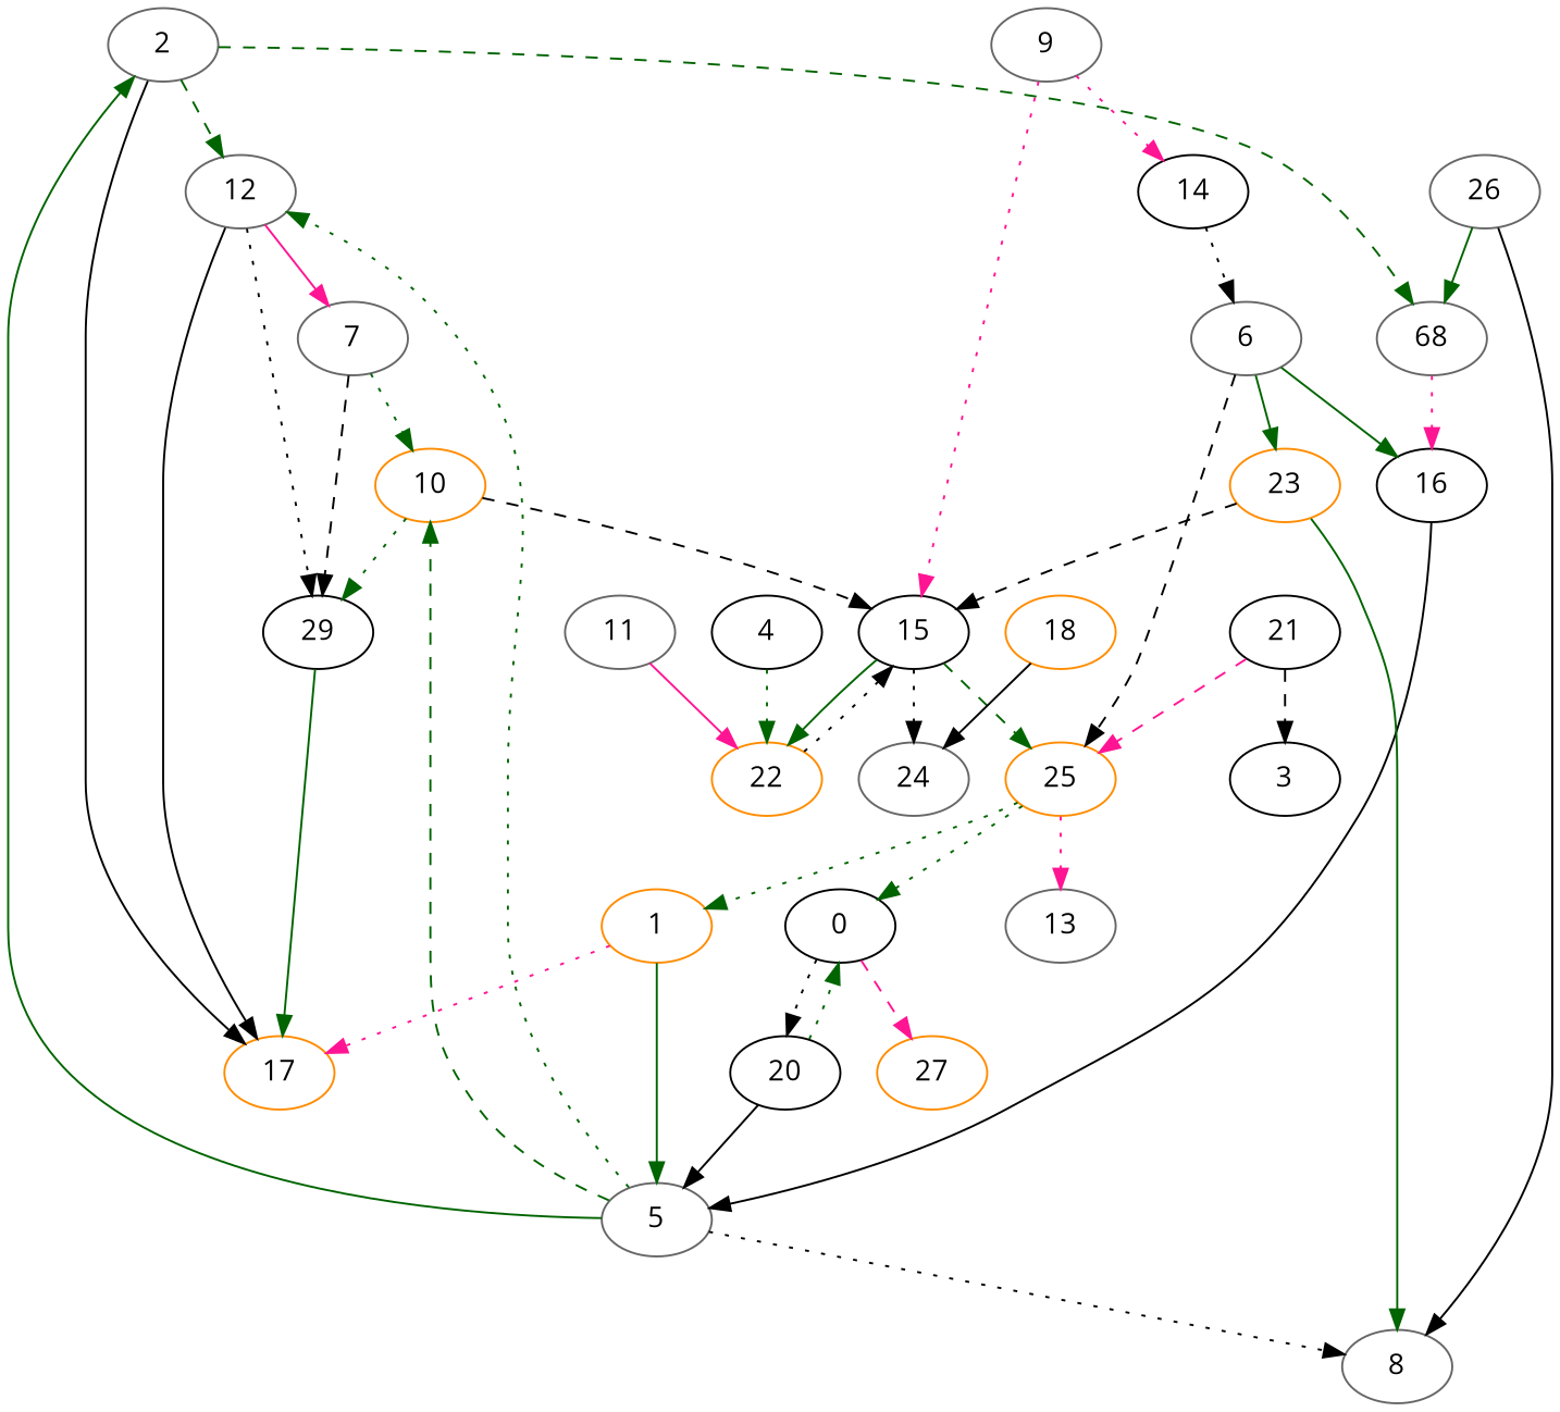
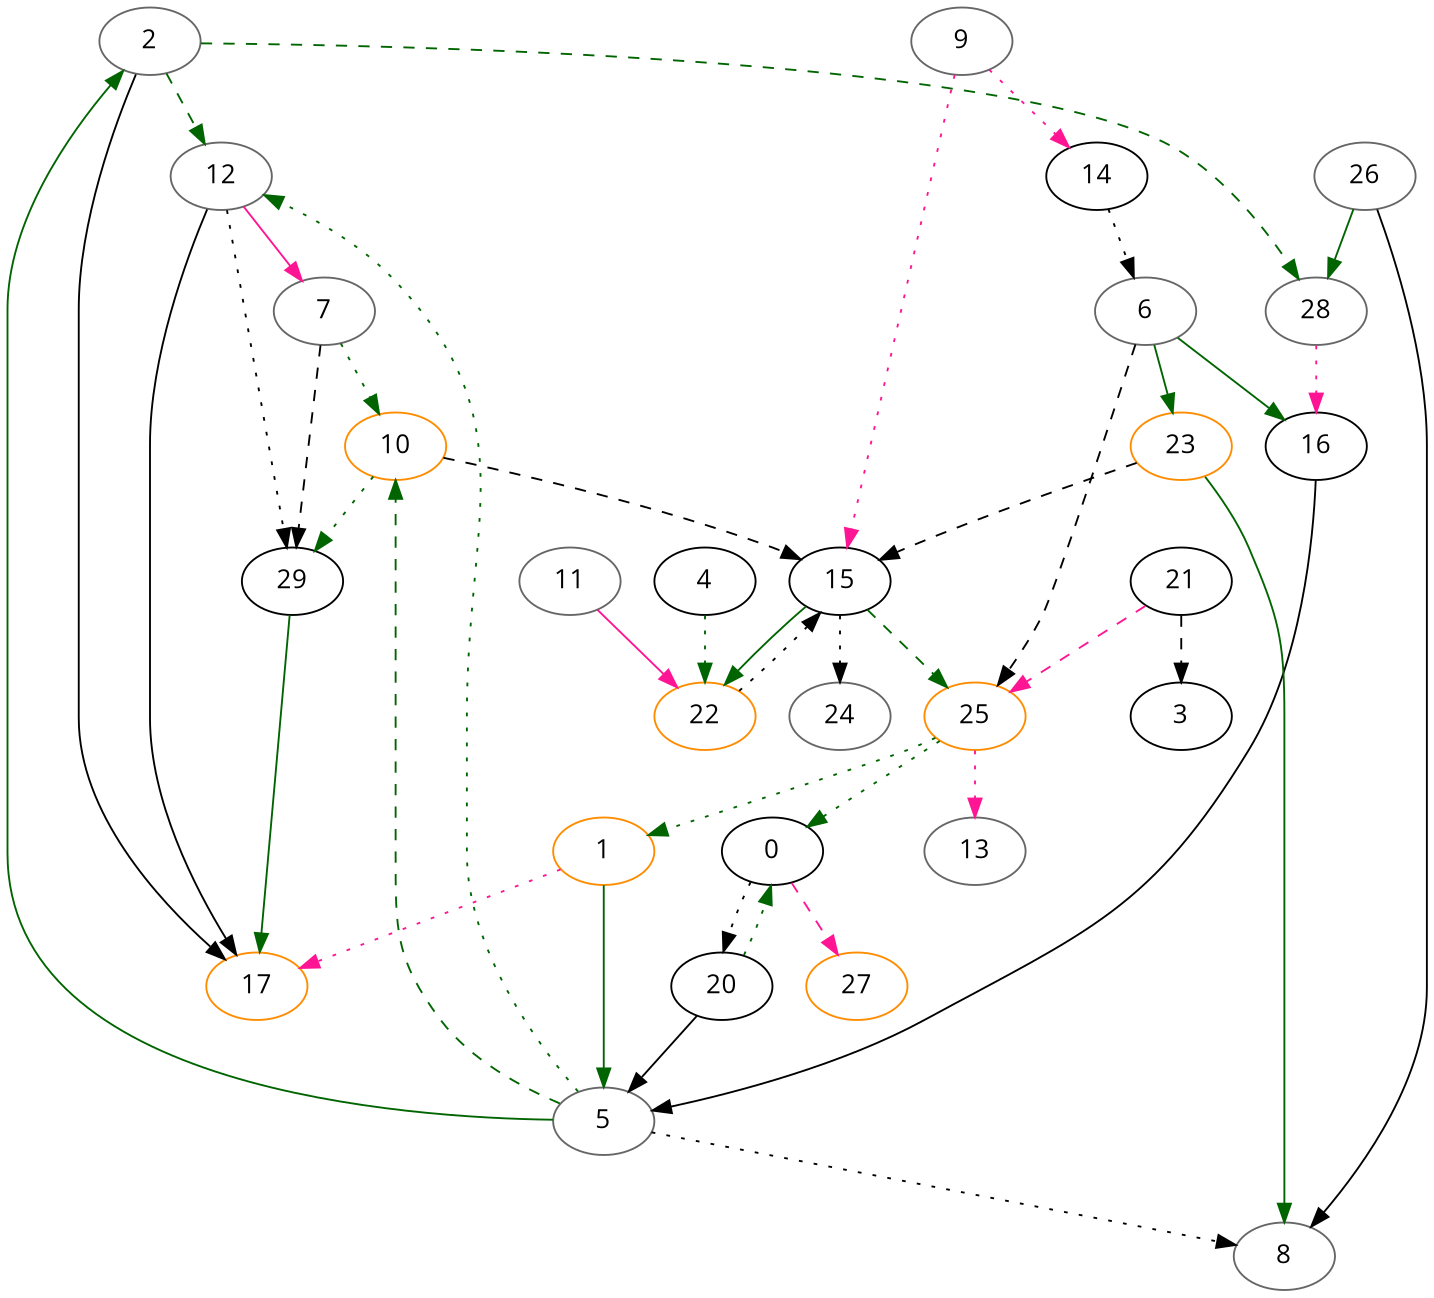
  digraph {
    fontname="Open Sans"
    node [color=gray40 fontname="Open Sans"]
    edge [color=darkgreen fontname="Open Sans" style=dotted]
    29 [color=black]
    17 [color=darkorange]
    10 [color=darkorange]
    15 [color=black]
    22 [color=darkorange]
    25 [color=darkorange]
    24
    5
    2
    12
    8
    0 [color=black]
    20 [color=black]
    27 [color=darkorange]
-   28 [label=68]
+   28
    7
    1 [color=darkorange]
    16 [color=black]
    4 [color=black]
    6
    23 [color=darkorange]
    13
    9
    14 [color=black]
    11
-   18 [color=darkorange]
    21 [color=black]
    3 [color=black]
    26
    29 -> 17 [style=solid]
    10 -> 29
    10 -> 15 [color=black style=dashed]
    15 -> 22 [style=solid]
    15 -> 25 [style=dashed]
    15 -> 24 [color=black]
    22 -> 15 [color=black]
    25 -> 0
    25 -> 1
    25 -> 13 [color=deeppink]
    5 -> 10 [style=dashed]
    5 -> 2 [style=solid]
    5 -> 12
    5 -> 8 [color=black]
    2 -> 17 [color=black style=solid]
    2 -> 12 [style=dashed]
    2 -> 28 [style=dashed]
    12 -> 29 [color=black]
    12 -> 17 [color=black style=solid]
    12 -> 7 [color=deeppink style=solid]
    0 -> 20 [color=black]
    0 -> 27 [color=deeppink style=dashed]
    20 -> 5 [color=black style=solid]
    20 -> 0
    28 -> 16 [color=deeppink]
    7 -> 29 [color=black style=dashed]
    7 -> 10
    1 -> 17 [color=deeppink]
    1 -> 5 [style=solid]
    16 -> 5 [color=black style=solid]
    4 -> 22
    6 -> 25 [color=black style=dashed]
    6 -> 16 [style=solid]
    6 -> 23 [style=solid]
    23 -> 15 [color=black style=dashed]
    23 -> 8 [style=solid]
    9 -> 15 [color=deeppink]
    9 -> 14 [color=deeppink]
    14 -> 6 [color=black]
    11 -> 22 [color=deeppink style=solid]
-   18 -> 24 [color=black style=solid]
    21 -> 25 [color=deeppink style=dashed]
    21 -> 3 [color=black style=dashed]
    26 -> 8 [color=black style=solid]
    26 -> 28 [style=solid]
  }
